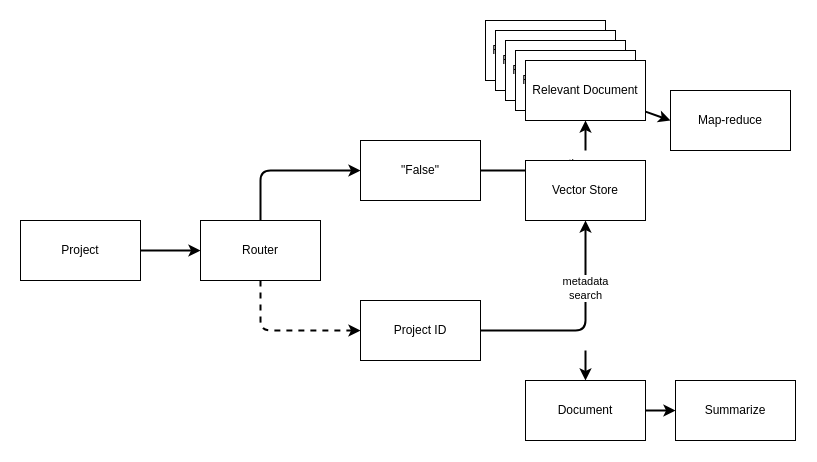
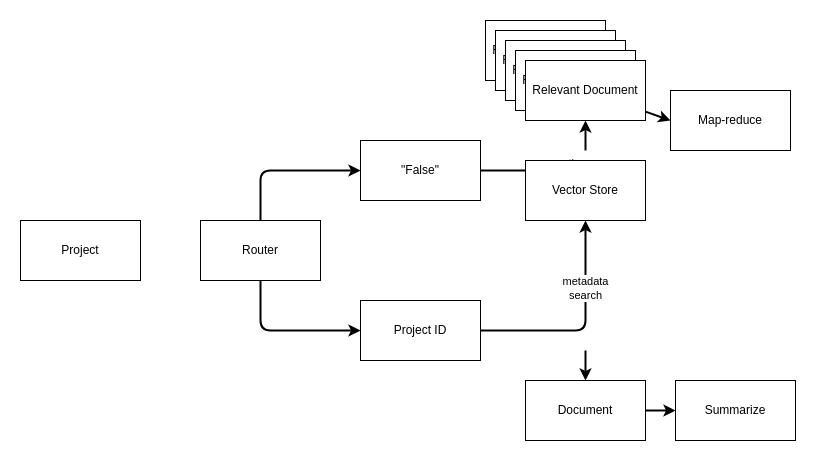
  <mxCell id="0" />
  <mxCell id="1" parent="0" />
- <mxCell id="2" style="edgeStyle=none;html=1;entryX=0;entryY=0.5;entryDx=0;entryDy=0;strokeWidth=2;strokeColor=#000000;" edge="1" parent="1" source="3" target="10"><mxGeometry relative="1" as="geometry" /></mxCell>
  <mxCell id="3" value="Project" style="rounded=0;whiteSpace=wrap;html=1;strokeColor=#000000;" vertex="1" parent="1"><mxGeometry y="220" width="120" height="60" as="geometry" x="20" /></mxCell>
  <mxCell id="4" value="semantic&lt;br&gt;search" style="edgeStyle=none;html=1;exitX=1;exitY=0.5;exitDx=0;exitDy=0;entryX=0.5;entryY=0;entryDx=0;entryDy=0;strokeWidth=2;strokeColor=#000000;" edge="1" parent="1" target="12"><mxGeometry x="0.412" relative="1" as="geometry"><mxPoint x="465" y="170" as="sourcePoint" /><mxPoint x="525" y="170" as="targetPoint" /><Array as="points"><mxPoint x="585" y="170" /></Array><mxPoint as="offset" /></mxGeometry></mxCell>
  <mxCell id="5" value="&quot;False&quot;" style="rounded=0;whiteSpace=wrap;html=1;strokeColor=#000000;" vertex="1" parent="1"><mxGeometry x="360" y="140" width="120" height="60" as="geometry" /></mxCell>
  <mxCell id="6" value="metadata&lt;br&gt;search" style="edgeStyle=none;html=1;exitX=1;exitY=0.5;exitDx=0;exitDy=0;entryX=0.5;entryY=1;entryDx=0;entryDy=0;strokeWidth=2;strokeColor=#000000;" edge="1" parent="1" target="12"><mxGeometry x="0.412" relative="1" as="geometry"><mxPoint x="525" y="330" as="targetPoint" /><mxPoint x="465" y="330" as="sourcePoint" /><Array as="points"><mxPoint x="585" y="330" /></Array><mxPoint as="offset" /></mxGeometry></mxCell>
  <mxCell id="7" value="Project ID" style="rounded=0;whiteSpace=wrap;html=1;strokeColor=#000000;" vertex="1" parent="1"><mxGeometry x="360" y="300" width="120" height="60" as="geometry" /></mxCell>
  <mxCell id="8" style="edgeStyle=none;html=1;exitX=0.5;exitY=0;exitDx=0;exitDy=0;entryX=0;entryY=0.5;entryDx=0;entryDy=0;strokeWidth=2;strokeColor=#000000;" edge="1" parent="1" source="10" target="5"><mxGeometry relative="1" as="geometry"><Array as="points"><mxPoint x="260" y="170" /></Array></mxGeometry></mxCell>
- <mxCell id="9" style="edgeStyle=none;html=1;entryX=0;entryY=0.5;entryDx=0;entryDy=0;strokeWidth=2;strokeColor=#000000;dashed=1;" edge="1" parent="1" source="10" target="7"><mxGeometry relative="1" as="geometry"><Array as="points"><mxPoint x="260" y="330" /></Array></mxGeometry></mxCell>
+ <mxCell id="9" style="edgeStyle=none;html=1;entryX=0;entryY=0.5;entryDx=0;entryDy=0;strokeWidth=2;strokeColor=#000000;" edge="1" parent="1" source="10" target="7"><mxGeometry relative="1" as="geometry"><Array as="points"><mxPoint x="260" y="330" /></Array></mxGeometry></mxCell>
  <mxCell id="10" value="Router" style="rounded=0;whiteSpace=wrap;html=1;strokeColor=#000000;" vertex="1" parent="1"><mxGeometry x="200" y="220" width="120" height="60" as="geometry" /></mxCell>
  <mxCell id="11" value="Relevant Document" style="rounded=0;whiteSpace=wrap;html=1;strokeColor=#000000;" vertex="1" parent="1"><mxGeometry x="485" width="120" height="60" as="geometry" y="20" /></mxCell>
  <mxCell id="12" value="Vector Store" style="rounded=0;whiteSpace=wrap;html=1;strokeColor=#000000;" vertex="1" parent="1"><mxGeometry x="525" y="160" width="120" height="60" as="geometry" /></mxCell>
  <mxCell id="13" style="edgeStyle=none;html=1;exitX=1;exitY=0.5;exitDx=0;exitDy=0;entryX=0;entryY=0.5;entryDx=0;entryDy=0;strokeWidth=2;strokeColor=#000000;" edge="1" parent="1" source="14" target="16"><mxGeometry relative="1" as="geometry" /></mxCell>
  <mxCell id="14" value="Document" style="rounded=0;whiteSpace=wrap;html=1;strokeColor=#000000;" vertex="1" parent="1"><mxGeometry x="525" y="380" width="120" height="60" as="geometry" /></mxCell>
  <mxCell id="15" value="" style="endArrow=classic;html=1;entryX=0.5;entryY=0;entryDx=0;entryDy=0;strokeWidth=2;strokeColor=#000000;" edge="1" parent="1" target="14"><mxGeometry width="50" height="50" relative="1" as="geometry"><mxPoint x="585" y="350" as="sourcePoint" /><mxPoint x="785" y="320" as="targetPoint" /></mxGeometry></mxCell>
  <mxCell id="16" value="Summarize" style="rounded=0;whiteSpace=wrap;html=1;strokeColor=#000000;" vertex="1" parent="1"><mxGeometry x="675" y="380" width="120" height="60" as="geometry" /></mxCell>
  <mxCell id="17" value="Relevant Document" style="rounded=0;whiteSpace=wrap;html=1;strokeColor=#000000;" vertex="1" parent="1"><mxGeometry x="495" y="30" width="120" height="60" as="geometry" /></mxCell>
  <mxCell id="18" value="Relevant Document" style="rounded=0;whiteSpace=wrap;html=1;strokeColor=#000000;" vertex="1" parent="1"><mxGeometry x="505" y="40" width="120" height="60" as="geometry" /></mxCell>
  <mxCell id="19" value="Relevant Document" style="rounded=0;whiteSpace=wrap;html=1;strokeColor=#000000;" vertex="1" parent="1"><mxGeometry x="515" y="50" width="120" height="60" as="geometry" /></mxCell>
  <mxCell id="20" style="edgeStyle=none;html=1;entryX=0;entryY=0.5;entryDx=0;entryDy=0;strokeWidth=2;strokeColor=#000000;" edge="1" parent="1" source="21" target="22"><mxGeometry relative="1" as="geometry" /></mxCell>
  <mxCell id="21" value="Relevant Document" style="rounded=0;whiteSpace=wrap;html=1;strokeColor=#000000;" vertex="1" parent="1"><mxGeometry x="525" y="60" width="120" height="60" as="geometry" /></mxCell>
  <mxCell id="22" value="Map-reduce" style="rounded=0;whiteSpace=wrap;html=1;strokeColor=#000000;" vertex="1" parent="1"><mxGeometry x="670" y="90" width="120" height="60" as="geometry" /></mxCell>
  <mxCell id="23" value="" style="endArrow=classic;html=1;entryX=0.5;entryY=1;entryDx=0;entryDy=0;strokeWidth=2;strokeColor=#000000;" edge="1" parent="1" target="21"><mxGeometry width="50" height="50" relative="1" as="geometry"><mxPoint x="585" y="150" as="sourcePoint" /><mxPoint x="559.5" y="120" as="targetPoint" /></mxGeometry></mxCell>
